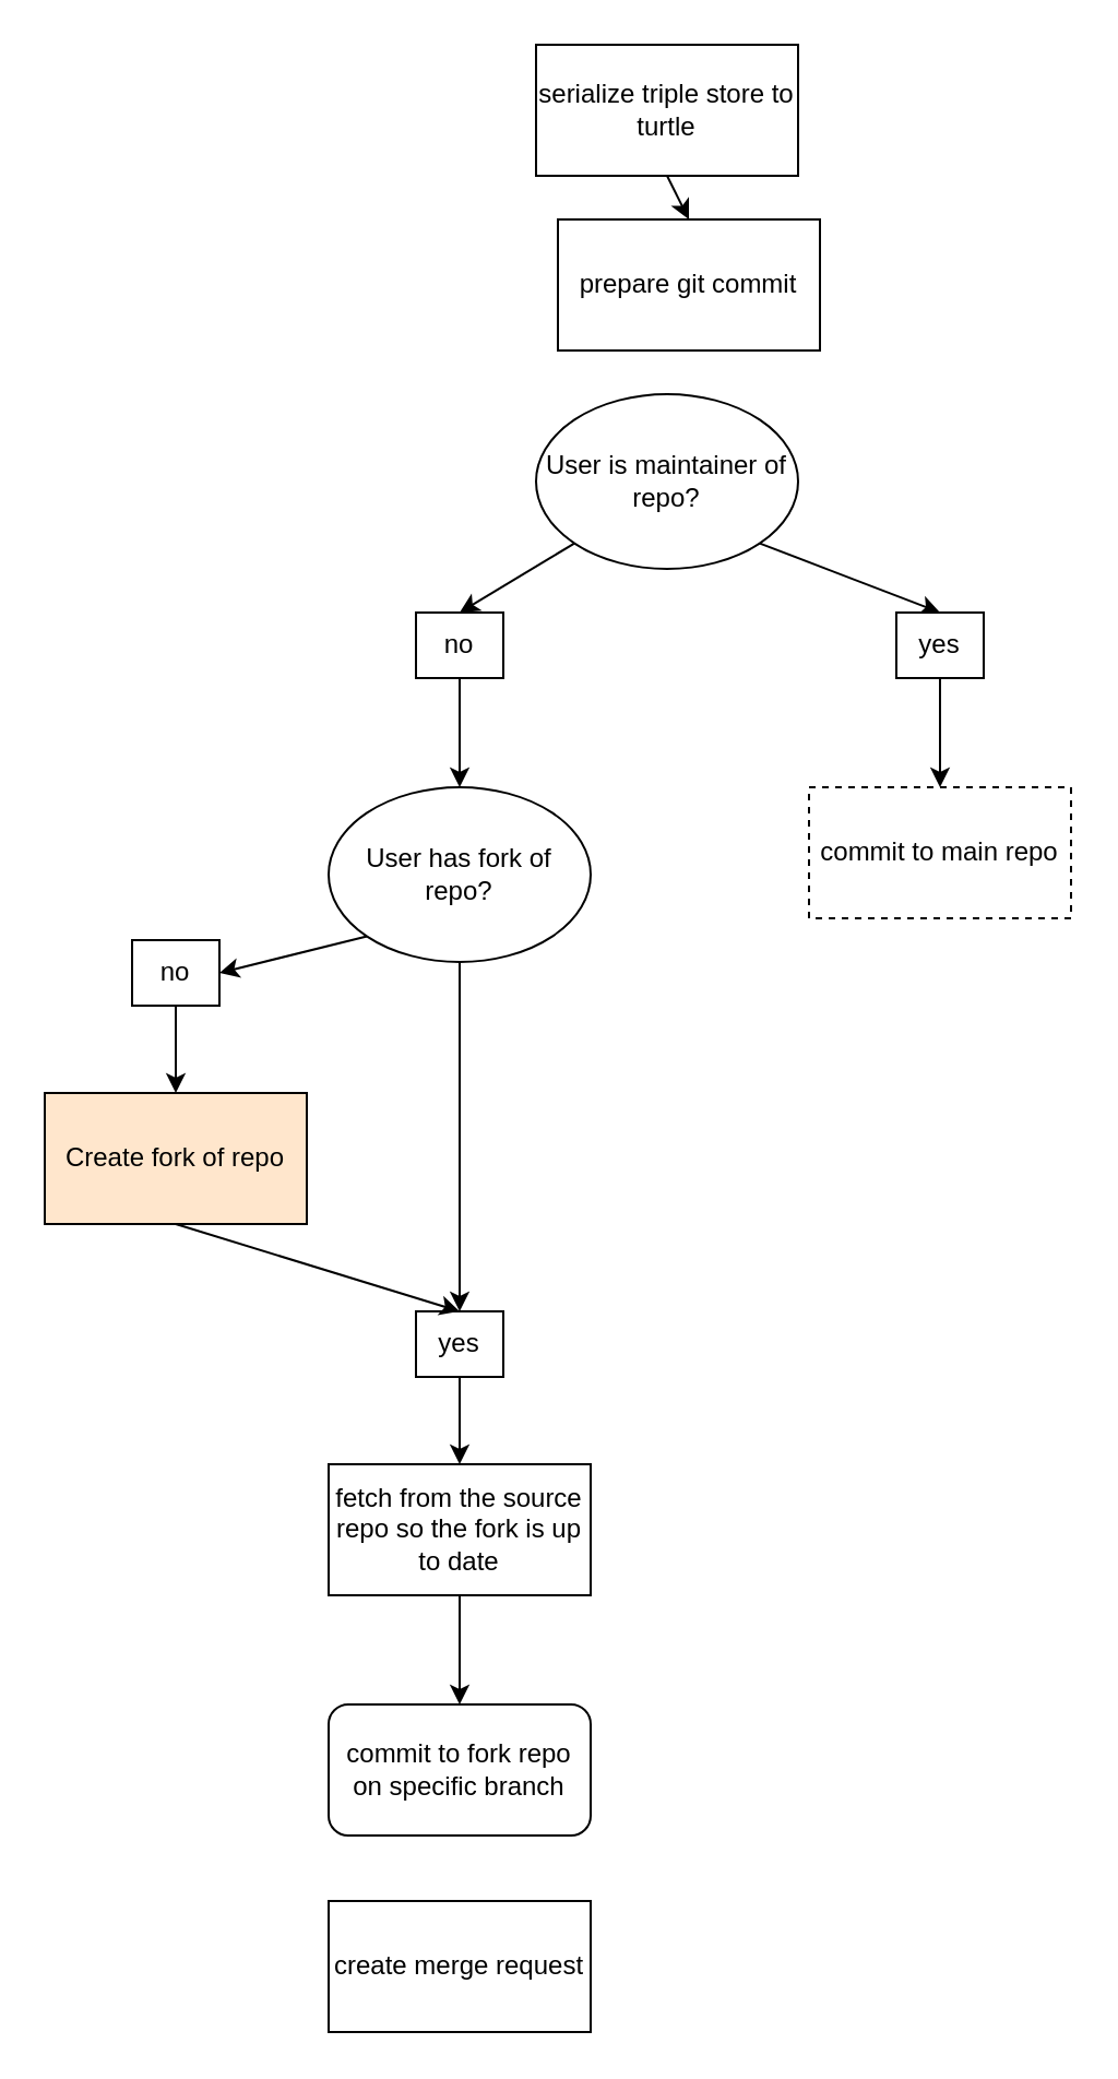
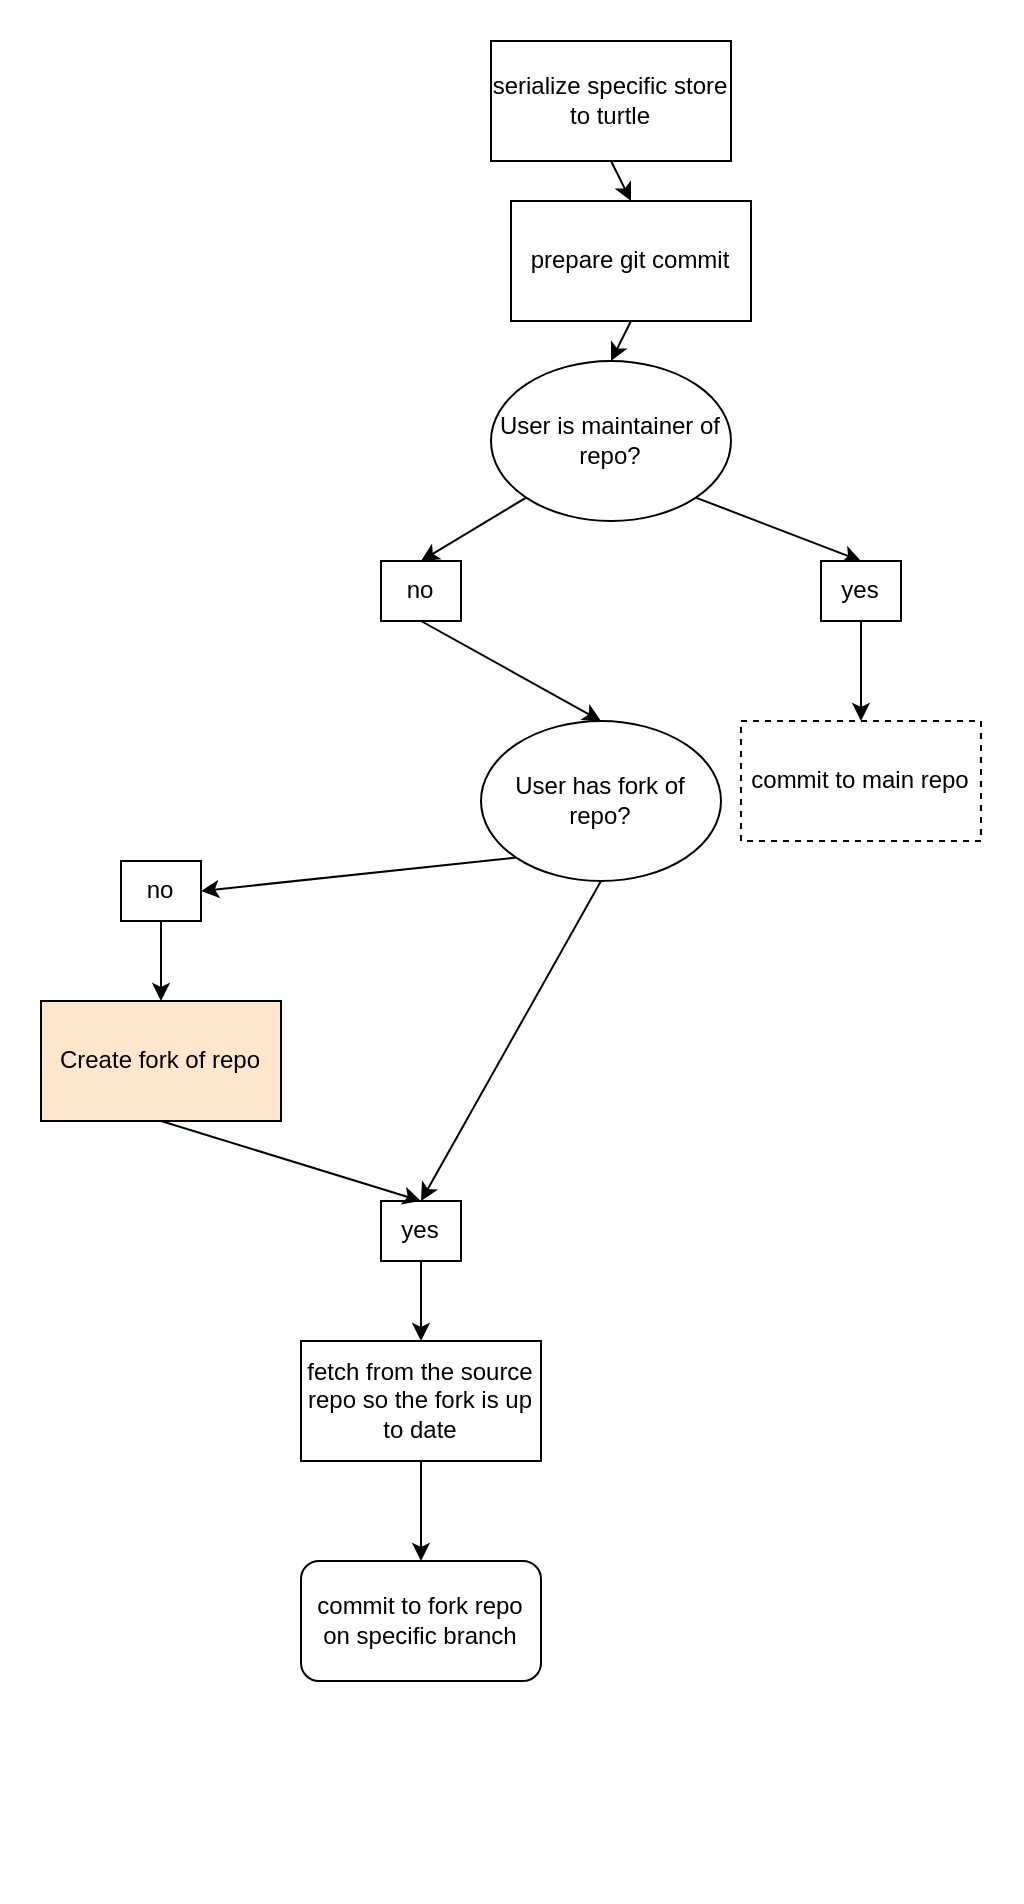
  <mxCell id="0" />
  <mxCell id="1" parent="0" />
  <mxCell id="2" style="edgeStyle=none;html=1;exitX=0.5;exitY=1;exitDx=0;exitDy=0;entryX=0.5;entryY=0;entryDx=0;entryDy=0;" parent="1" source="3" target="8" edge="1"><mxGeometry relative="1" as="geometry" /></mxCell>
- <mxCell id="3" value="serialize triple store to turtle" style="rounded=0;whiteSpace=wrap;html=1;" parent="1" vertex="1"><mxGeometry x="245" y="20" width="120" height="60" as="geometry" /></mxCell>
+ <mxCell id="3" value="serialize specific store to turtle" style="rounded=0;whiteSpace=wrap;html=1;" parent="1" vertex="1"><mxGeometry x="245" y="20" width="120" height="60" as="geometry" /></mxCell>
  <mxCell id="4" style="edgeStyle=none;html=1;exitX=0;exitY=1;exitDx=0;exitDy=0;entryX=0.5;entryY=0;entryDx=0;entryDy=0;" parent="1" source="6" target="10" edge="1"><mxGeometry relative="1" as="geometry" /></mxCell>
  <mxCell id="5" style="edgeStyle=none;html=1;exitX=1;exitY=1;exitDx=0;exitDy=0;entryX=0.5;entryY=0;entryDx=0;entryDy=0;" parent="1" source="6" target="12" edge="1"><mxGeometry relative="1" as="geometry" /></mxCell>
  <mxCell id="6" value="User is maintainer of repo?" style="ellipse;whiteSpace=wrap;html=1;" parent="1" vertex="1"><mxGeometry x="245" y="180" width="120" height="80" as="geometry" /></mxCell>
+ <mxCell id="7" style="edgeStyle=none;html=1;exitX=0.5;exitY=1;exitDx=0;exitDy=0;entryX=0.5;entryY=0;entryDx=0;entryDy=0;" parent="1" source="8" target="6" edge="1"><mxGeometry relative="1" as="geometry" /></mxCell>
  <mxCell id="8" value="prepare git commit" style="rounded=0;whiteSpace=wrap;html=1;" parent="1" vertex="1"><mxGeometry x="255" y="100" width="120" height="60" as="geometry" /></mxCell>
  <mxCell id="9" style="edgeStyle=none;html=1;exitX=0.5;exitY=1;exitDx=0;exitDy=0;entryX=0.5;entryY=0;entryDx=0;entryDy=0;" parent="1" source="10" target="15" edge="1"><mxGeometry relative="1" as="geometry" /></mxCell>
  <mxCell id="10" value="no" style="rounded=0;whiteSpace=wrap;html=1;" parent="1" vertex="1"><mxGeometry x="190" y="280" width="40" height="30" as="geometry" /></mxCell>
  <mxCell id="11" style="edgeStyle=none;html=1;exitX=0.5;exitY=1;exitDx=0;exitDy=0;" parent="1" source="12" target="23" edge="1"><mxGeometry relative="1" as="geometry" /></mxCell>
  <mxCell id="12" value="yes" style="rounded=0;whiteSpace=wrap;html=1;" parent="1" vertex="1"><mxGeometry x="410" y="280" width="40" height="30" as="geometry" /></mxCell>
  <mxCell id="13" style="edgeStyle=none;html=1;exitX=0;exitY=1;exitDx=0;exitDy=0;entryX=1;entryY=0.5;entryDx=0;entryDy=0;" parent="1" source="15" target="17" edge="1"><mxGeometry relative="1" as="geometry" /></mxCell>
  <mxCell id="14" style="edgeStyle=none;html=1;exitX=0.5;exitY=1;exitDx=0;exitDy=0;entryX=0.5;entryY=0;entryDx=0;entryDy=0;" parent="1" source="15" target="19" edge="1"><mxGeometry relative="1" as="geometry" /></mxCell>
- <mxCell id="15" value="User has fork of repo?" style="ellipse;whiteSpace=wrap;html=1;" parent="1" vertex="1"><mxGeometry x="150" y="360" width="120" height="80" as="geometry" /></mxCell>
+ <mxCell id="15" value="User has fork of repo?" style="ellipse;whiteSpace=wrap;html=1;" parent="1" vertex="1"><mxGeometry x="240" y="360" width="120" height="80" as="geometry" /></mxCell>
  <mxCell id="16" style="edgeStyle=none;html=1;exitX=0.5;exitY=1;exitDx=0;exitDy=0;entryX=0.5;entryY=0;entryDx=0;entryDy=0;" parent="1" source="17" target="21" edge="1"><mxGeometry relative="1" as="geometry" /></mxCell>
  <mxCell id="17" value="no" style="rounded=0;whiteSpace=wrap;html=1;" parent="1" vertex="1"><mxGeometry x="60" y="430" width="40" height="30" as="geometry" /></mxCell>
  <mxCell id="18" style="edgeStyle=none;html=1;exitX=0.5;exitY=1;exitDx=0;exitDy=0;entryX=0.5;entryY=0;entryDx=0;entryDy=0;" edge="1" parent="1" source="19" target="26"><mxGeometry relative="1" as="geometry" /></mxCell>
  <mxCell id="19" value="yes" style="rounded=0;whiteSpace=wrap;html=1;" parent="1" vertex="1"><mxGeometry x="190" y="600" width="40" height="30" as="geometry" /></mxCell>
  <mxCell id="20" style="edgeStyle=none;html=1;exitX=0.5;exitY=1;exitDx=0;exitDy=0;entryX=0.5;entryY=0;entryDx=0;entryDy=0;" parent="1" source="21" target="19" edge="1"><mxGeometry relative="1" as="geometry" /></mxCell>
  <mxCell id="21" value="Create fork of repo" style="rounded=0;whiteSpace=wrap;html=1;fillColor=#ffe6cc;" parent="1" vertex="1"><mxGeometry x="20" y="500" width="120" height="60" as="geometry" /></mxCell>
  <mxCell id="22" value="commit to fork repo on specific branch" style="whiteSpace=wrap;html=1;rounded=1;" parent="1" vertex="1"><mxGeometry x="150" y="780" width="120" height="60" as="geometry" /></mxCell>
  <mxCell id="23" value="commit to main repo" style="rounded=0;whiteSpace=wrap;html=1;dashed=1;" parent="1" vertex="1"><mxGeometry x="370" y="360" width="120" height="60" as="geometry" /></mxCell>
- <mxCell id="24" value="create merge request" style="rounded=0;whiteSpace=wrap;html=1;" parent="1" vertex="1"><mxGeometry x="150" y="870" width="120" height="60" as="geometry" /></mxCell>
  <mxCell id="25" style="edgeStyle=none;html=1;exitX=0.5;exitY=1;exitDx=0;exitDy=0;entryX=0.5;entryY=0;entryDx=0;entryDy=0;" edge="1" parent="1" source="26" target="22"><mxGeometry relative="1" as="geometry" /></mxCell>
  <mxCell id="26" value="fetch from the source repo so the fork is up to date" style="rounded=0;whiteSpace=wrap;html=1;" vertex="1" parent="1"><mxGeometry x="150" y="670" width="120" height="60" as="geometry" /></mxCell>
